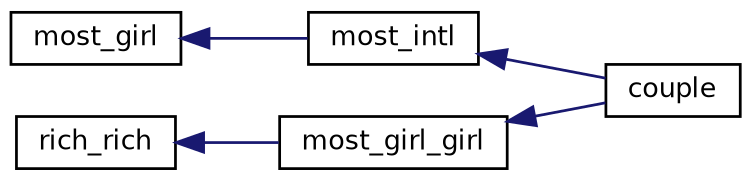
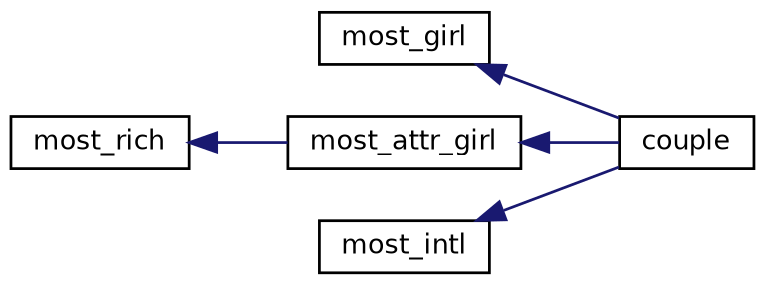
  digraph {
    rankdir=LR
    node [color=black fillcolor=white fontname=Helvetica fontsize=10 shape=record style=filled]
    edge [color=midnightblue dir=back fontname=Helvetica fontsize=10 labelfontname=Helvetica labelfontsize=10 style=solid]
    n1 [height=0.2 label=most_girl width=0.4]
    n2 [height=0.2 label=couple width=0.4]
-   n3 [height=0.2 label=most_girl_girl width=0.4]
+   n3 [height=0.2 label=most_attr_girl width=0.4]
    n4 [height=0.2 label=most_intl width=0.4]
-   n5 [height=0.2 label=rich_rich width=0.4]
-   n1 -> n4
+   n5 [height=0.2 label=most_rich width=0.4]
+   n1 -> n2
    n3 -> n2
    n4 -> n2
    n5 -> n3
  }
